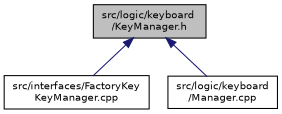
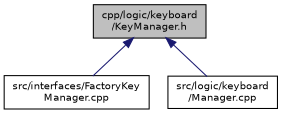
  digraph {
    node [color=black fillcolor=white fontname=Helvetica fontsize=10 shape=record style=filled]
    edge [color=midnightblue dir=back fontname=Helvetica fontsize=10 labelfontname=Helvetica labelfontsize=10 style=solid]
-   n1 [fillcolor=grey75 fontcolor=black height=0.2 label="src/logic/keyboard\l/KeyManager.h" width=0.4]
-   n2 [height=0.2 label="src/interfaces/FactoryKey\lKeyManager.cpp" width=0.4]
+   n1 [fillcolor=grey75 fontcolor=black height=0.2 label="cpp/logic/keyboard\l/KeyManager.h" width=0.4]
+   n2 [height=0.2 label="src/interfaces/FactoryKey\lManager.cpp" width=0.4]
    n3 [height=0.2 label="src/logic/keyboard\l/Manager.cpp" width=0.4]
    n1 -> n2
    n1 -> n3
  }
